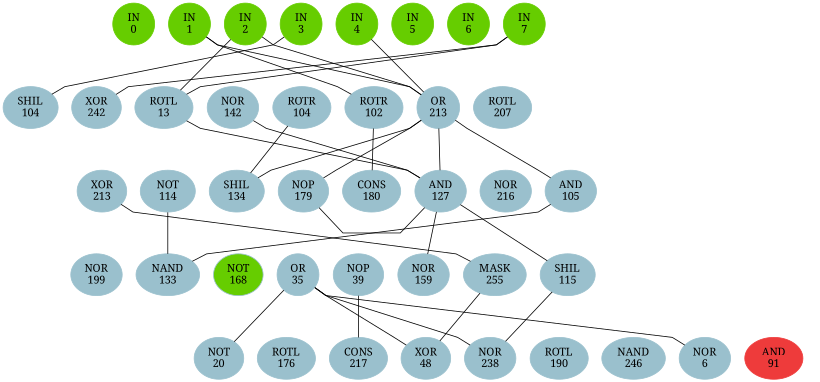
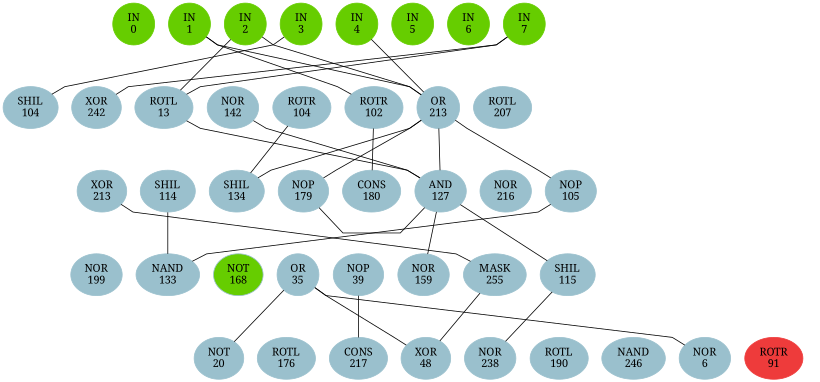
  graph {
    fontname="Noto Serif"
    ordering=out
    rankdir=BT
    ranksep=0.75
    splines=polyline
    node [color=lightblue3 fontname="Noto Serif" style=filled]
    edge [fontname="Noto Serif" style=invis]
    n1 [color=chartreuse3 label="IN\n0"]
    n2 [color=chartreuse3 label="IN\n1"]
    n3 [color=chartreuse3 label="IN\n2"]
    n4 [color=chartreuse3 label="IN\n3"]
    n5 [color=chartreuse3 label="IN\n4"]
    n6 [color=chartreuse3 label="IN\n5"]
    n7 [color=chartreuse3 label="IN\n6"]
    n8 [color=chartreuse3 label="IN\n7"]
    n9 [label="SHIL\n104"]
    n10 [label="XOR\n242"]
    n11 [label="ROTL\n13"]
    n12 [label="NOR\n142"]
    n13 [label="ROTR\n104"]
    n14 [label="ROTR\n102"]
    n15 [label="OR\n213"]
    n16 [label="ROTL\n207"]
    n17 [label="XOR\n213"]
-   n18 [label="NOT\n114"]
+   n18 [label="SHIL\n114"]
    n19 [label="SHIL\n134"]
    n20 [label="NOP\n179"]
    n21 [label="CONS\n180"]
    n22 [label="AND\n127"]
    n23 [label="NOR\n216"]
-   n24 [label="AND\n105"]
+   n24 [label="NOP\n105"]
    n25 [label="NOR\n199"]
    n26 [label="NAND\n133"]
    n27 [fillcolor=chartreuse3 label="NOT\n168"]
    n28 [label="OR\n35"]
    n29 [label="NOP\n39"]
    n30 [label="NOR\n159"]
    n31 [label="MASK\n255"]
    n32 [label="SHIL\n115"]
    n33 [label="NOT\n20"]
    n34 [label="ROTL\n176"]
    n35 [label="CONS\n217"]
    n36 [label="XOR\n48"]
    n37 [label="NOR\n238"]
    n38 [label="ROTL\n190"]
    n39 [label="NAND\n246"]
    n40 [label="NOR\n6"]
-   n41 [color=brown2 label="AND\n91"]
+   n41 [color=brown2 label="ROTR\n91"]
    subgraph sub_1 {
      rank=same
      n1
      n2
      n3
      n4
      n5
      n6
      n7
      n8
    }
    subgraph sub_2 {
      rank=same
      n9
      n10
      n11
      n12
      n13
      n14
      n15
      n16
    }
    subgraph sub_3 {
      rank=same
      n17
      n18
      n19
      n20
      n21
      n22
      n23
      n24
    }
    subgraph sub_4 {
      rank=same
      n25
      n26
      n27
      n28
      n29
      n30
      n31
      n32
    }
    subgraph sub_5 {
      rank=same
      n33
      n34
      n35
      n36
      n37
      n38
      n39
      n40
    }
    subgraph sub_6 {
      rank=same
      n41
    }
    n1 -- n2
    n2 -- n3
    n3 -- n4
    n4 -- n5
    n5 -- n6
    n6 -- n7
    n7 -- n8
    n9 -- n4 [style=solid]
    n9 -- n10
    n10 -- n8 [style=solid]
    n10 -- n11
    n11 -- n3 [style=solid]
    n11 -- n8 [style=solid]
    n11 -- n12
    n12 -- n13
    n13 -- n14
    n14 -- n2 [style=solid]
    n14 -- n15
    n15 -- n2 [style=solid]
    n15 -- n3 [style=solid]
    n15 -- n5 [style=solid]
    n15 -- n16
    n17 -- n18
    n18 -- n19
    n19 -- n13 [style=solid]
    n19 -- n15 [style=solid]
    n19 -- n20
    n20 -- n15 [style=solid]
    n20 -- n21
    n20 -- n22 [style=solid]
    n21 -- n14 [style=solid]
    n21 -- n22
    n22 -- n11 [style=solid]
    n22 -- n12 [style=solid]
    n22 -- n15 [style=solid]
    n22 -- n23
    n23 -- n24
    n24 -- n15 [style=solid]
    n25 -- n26
    n26 -- n18 [style=solid]
    n26 -- n24 [style=solid]
    n26 -- n27
    n27 -- n28
    n28 -- n29
    n29 -- n30
    n30 -- n22 [style=solid]
    n30 -- n31
    n31 -- n17 [style=solid]
    n31 -- n32
    n32 -- n22 [style=solid]
    n33 -- n28 [style=solid]
    n33 -- n34
    n34 -- n35
    n35 -- n29 [style=solid]
    n35 -- n36
    n36 -- n28 [style=solid]
    n36 -- n31 [style=solid]
    n36 -- n37
-   n37 -- n28 [style=solid]
    n37 -- n32 [style=solid]
    n37 -- n38
    n38 -- n39
    n39 -- n40
    n40 -- n28 [style=solid]
    n41 -- n41
  }
